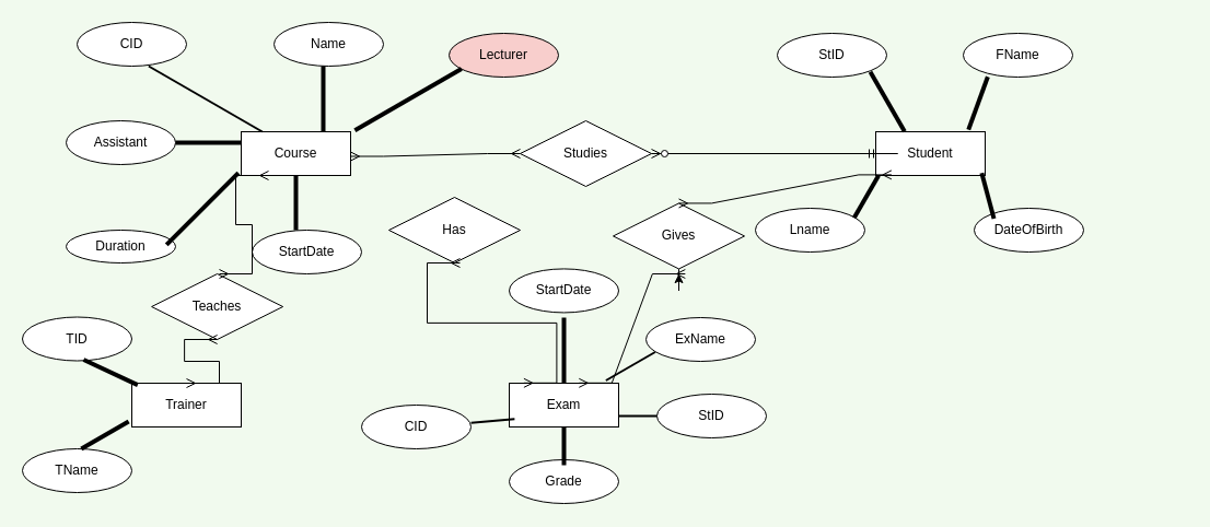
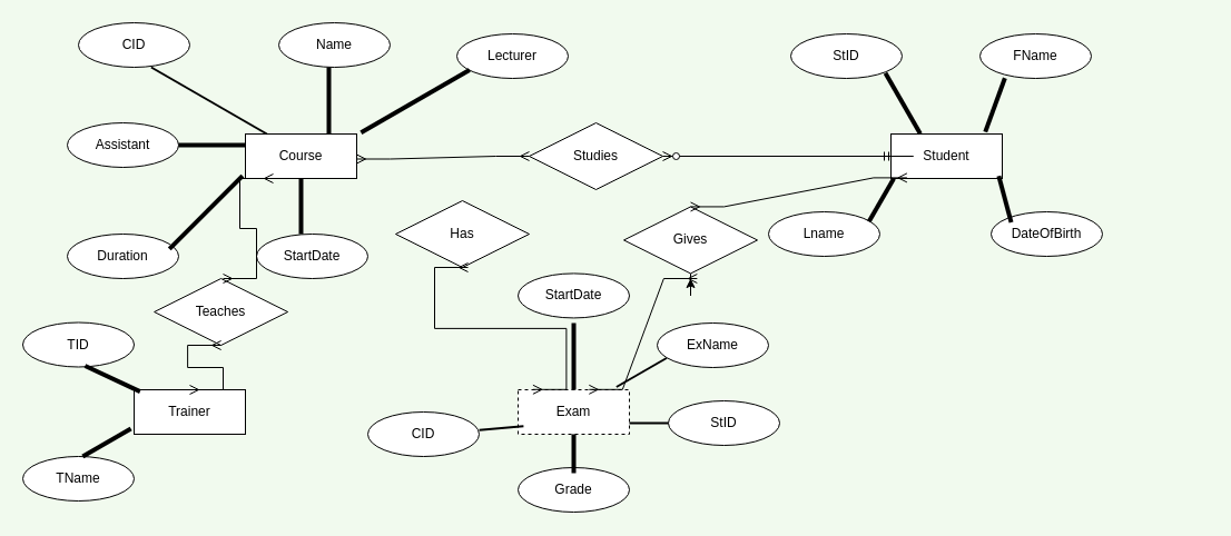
  <mxCell id="0" />
  <mxCell id="1" parent="0" />
  <mxCell id="2" value="Course" style="whiteSpace=wrap;html=1;align=center;" vertex="1" parent="1"><mxGeometry x="220" y="120" width="100" height="40" as="geometry" /></mxCell>
  <mxCell id="3" value="Student" style="whiteSpace=wrap;html=1;align=center;" vertex="1" parent="1"><mxGeometry x="800" y="120" width="100" height="40" as="geometry" /></mxCell>
  <mxCell id="4" value="CID" style="ellipse;whiteSpace=wrap;html=1;align=center;" vertex="1" parent="1"><mxGeometry x="70" y="20" width="100" height="40" as="geometry" /></mxCell>
  <mxCell id="5" value="Name" style="ellipse;whiteSpace=wrap;html=1;align=center;" vertex="1" parent="1"><mxGeometry x="250" y="20" width="100" height="40" as="geometry" /></mxCell>
  <mxCell id="6" value="Assistant" style="ellipse;whiteSpace=wrap;html=1;align=center;" vertex="1" parent="1"><mxGeometry x="60" y="110" width="100" height="40" as="geometry" /></mxCell>
  <mxCell id="7" value="StartDate" style="ellipse;whiteSpace=wrap;html=1;align=center;" vertex="1" parent="1"><mxGeometry x="230" y="210" width="100" height="40" as="geometry" /></mxCell>
- <mxCell id="8" value="Duration" style="ellipse;whiteSpace=wrap;html=1;align=center;" vertex="1" parent="1"><mxGeometry x="60" y="210" width="100" height="30" as="geometry" /></mxCell>
- <mxCell id="9" value="Lecturer" style="ellipse;whiteSpace=wrap;html=1;align=center;fillColor=#f8cecc;" vertex="1" parent="1"><mxGeometry x="410" y="30" width="100" height="40" as="geometry" /></mxCell>
+ <mxCell id="8" value="Duration" style="ellipse;whiteSpace=wrap;html=1;align=center;" vertex="1" parent="1"><mxGeometry x="60" y="210" width="100" height="40" as="geometry" /></mxCell>
+ <mxCell id="9" value="Lecturer" style="ellipse;whiteSpace=wrap;html=1;align=center;" vertex="1" parent="1"><mxGeometry x="410" y="30" width="100" height="40" as="geometry" /></mxCell>
  <mxCell id="10" value="Lname" style="ellipse;whiteSpace=wrap;html=1;align=center;" vertex="1" parent="1"><mxGeometry x="690" y="190" width="100" height="40" as="geometry" /></mxCell>
  <mxCell id="11" value="DateOfBirth" style="ellipse;whiteSpace=wrap;html=1;align=center;" vertex="1" parent="1"><mxGeometry x="890" y="190" width="100" height="40" as="geometry" /></mxCell>
  <mxCell id="12" value="FName" style="ellipse;whiteSpace=wrap;html=1;align=center;" vertex="1" parent="1"><mxGeometry x="880" y="30" width="100" height="40" as="geometry" /></mxCell>
  <mxCell id="13" value="StID" style="ellipse;whiteSpace=wrap;html=1;align=center;" vertex="1" parent="1"><mxGeometry x="710" y="30" width="100" height="40" as="geometry" /></mxCell>
  <mxCell id="14" value="" style="line;strokeWidth=2;html=1;rotation=30;" vertex="1" parent="1"><mxGeometry x="127.32" y="60" width="120" height="60" as="geometry" /></mxCell>
  <mxCell id="15" value="" style="line;strokeWidth=4;html=1;perimeter=backbonePerimeter;points=[];outlineConnect=0;" vertex="1" parent="1"><mxGeometry x="160" y="125" width="60" height="10" as="geometry" /></mxCell>
  <mxCell id="16" value="" style="line;strokeWidth=4;html=1;perimeter=backbonePerimeter;points=[];outlineConnect=0;rotation=-45;" vertex="1" parent="1"><mxGeometry x="138.11" y="185.43" width="92.93" height="10" as="geometry" /></mxCell>
  <mxCell id="17" value="" style="line;strokeWidth=4;direction=south;html=1;perimeter=backbonePerimeter;points=[];outlineConnect=0;" vertex="1" parent="1"><mxGeometry x="265" y="160" width="10" height="50" as="geometry" /></mxCell>
  <mxCell id="18" value="" style="line;strokeWidth=4;direction=south;html=1;perimeter=backbonePerimeter;points=[];outlineConnect=0;" vertex="1" parent="1"><mxGeometry x="290" y="60" width="10" height="60" as="geometry" /></mxCell>
  <mxCell id="19" value="" style="line;strokeWidth=4;direction=south;html=1;perimeter=backbonePerimeter;points=[];outlineConnect=0;rotation=60;" vertex="1" parent="1"><mxGeometry x="367.58" y="34.38" width="10" height="112.5" as="geometry" /></mxCell>
  <mxCell id="20" value="" style="line;strokeWidth=4;direction=south;html=1;perimeter=backbonePerimeter;points=[];outlineConnect=0;rotation=20;" vertex="1" parent="1"><mxGeometry x="888.55" y="68.24" width="10" height="51.51" as="geometry" /></mxCell>
  <mxCell id="21" value="" style="line;strokeWidth=4;direction=south;html=1;perimeter=backbonePerimeter;points=[];outlineConnect=0;rotation=-30;" vertex="1" parent="1"><mxGeometry x="805.67" y="61.16" width="10" height="62.68" as="geometry" /></mxCell>
  <mxCell id="22" value="" style="line;strokeWidth=4;direction=south;html=1;perimeter=backbonePerimeter;points=[];outlineConnect=0;rotation=30;" vertex="1" parent="1"><mxGeometry x="786.4" y="157" width="10" height="44.72" as="geometry" /></mxCell>
  <mxCell id="23" value="" style="line;strokeWidth=4;direction=south;html=1;perimeter=backbonePerimeter;points=[];outlineConnect=0;rotation=-15;" vertex="1" parent="1"><mxGeometry x="721.74" y="157.05" width="361.4" height="43.12" as="geometry" /></mxCell>
  <mxCell id="24" value="Studies" style="shape=rhombus;perimeter=rhombusPerimeter;whiteSpace=wrap;html=1;align=center;" vertex="1" parent="1"><mxGeometry x="475" y="110" width="120" height="60" as="geometry" /></mxCell>
  <mxCell id="25" value="" style="edgeStyle=entityRelationEdgeStyle;fontSize=12;html=1;endArrow=ERmany;startArrow=ERmany;rounded=0;entryX=0;entryY=0.5;entryDx=0;entryDy=0;" edge="1" parent="1" target="24"><mxGeometry width="100" height="100" relative="1" as="geometry"><mxPoint x="320" y="142.5" as="sourcePoint" /><mxPoint x="420" y="42.5" as="targetPoint" /></mxGeometry></mxCell>
  <mxCell id="26" value="" style="edgeStyle=entityRelationEdgeStyle;fontSize=12;html=1;endArrow=ERzeroToMany;startArrow=ERmandOne;rounded=0;entryX=1;entryY=0.5;entryDx=0;entryDy=0;" edge="1" parent="1" target="24"><mxGeometry width="100" height="100" relative="1" as="geometry"><mxPoint x="790" y="140" as="sourcePoint" /><mxPoint x="590" y="180" as="targetPoint" /></mxGeometry></mxCell>
- <mxCell id="27" value="Exam" style="whiteSpace=wrap;html=1;align=center;" vertex="1" parent="1"><mxGeometry x="465" y="350" width="100" height="40" as="geometry" /></mxCell>
+ <mxCell id="27" value="Exam" style="whiteSpace=wrap;html=1;align=center;dashed=1;" vertex="1" parent="1"><mxGeometry x="465" y="350" width="100" height="40" as="geometry" /></mxCell>
  <mxCell id="28" value="ExName" style="ellipse;whiteSpace=wrap;html=1;align=center;" vertex="1" parent="1"><mxGeometry x="590" y="290" width="100" height="40" as="geometry" /></mxCell>
  <mxCell id="29" value="CID" style="ellipse;whiteSpace=wrap;html=1;align=center;" vertex="1" parent="1"><mxGeometry x="330" y="370" width="100" height="40" as="geometry" /></mxCell>
  <mxCell id="30" value="StID" style="ellipse;whiteSpace=wrap;html=1;align=center;" vertex="1" parent="1"><mxGeometry x="600" y="360" width="100" height="40" as="geometry" /></mxCell>
  <mxCell id="31" value="Grade" style="ellipse;whiteSpace=wrap;html=1;align=center;" vertex="1" parent="1"><mxGeometry x="465" y="420" width="100" height="40" as="geometry" /></mxCell>
  <mxCell id="32" value="Has" style="shape=rhombus;perimeter=rhombusPerimeter;whiteSpace=wrap;html=1;align=center;" vertex="1" parent="1"><mxGeometry x="355" y="180" width="120" height="60" as="geometry" /></mxCell>
  <mxCell id="33" style="edgeStyle=orthogonalEdgeStyle;rounded=0;orthogonalLoop=1;jettySize=auto;html=1;" edge="1" parent="1" source="34"><mxGeometry relative="1" as="geometry"><mxPoint x="620" y="250" as="targetPoint" /></mxGeometry></mxCell>
  <mxCell id="34" value="Gives" style="shape=rhombus;perimeter=rhombusPerimeter;whiteSpace=wrap;html=1;align=center;" vertex="1" parent="1"><mxGeometry x="560" y="185.43" width="120" height="60" as="geometry" /></mxCell>
  <mxCell id="35" value="" style="line;strokeWidth=2;html=1;direction=south;rotation=85;" vertex="1" parent="1"><mxGeometry x="444.98" y="364.56" width="10" height="40" as="geometry" /></mxCell>
  <mxCell id="36" value="" style="line;strokeWidth=2;html=1;" vertex="1" parent="1"><mxGeometry x="565" y="375" width="35" height="10" as="geometry" /></mxCell>
  <mxCell id="37" value="" style="line;strokeWidth=4;direction=south;html=1;perimeter=backbonePerimeter;points=[];outlineConnect=0;" vertex="1" parent="1"><mxGeometry x="510" y="390" width="10" height="35" as="geometry" /></mxCell>
  <mxCell id="38" value="" style="line;strokeWidth=2;html=1;rotation=-30;" vertex="1" parent="1"><mxGeometry x="549.86" y="329.5" width="52.01" height="10" as="geometry" /></mxCell>
  <mxCell id="39" value="StartDate" style="ellipse;whiteSpace=wrap;html=1;align=center;" vertex="1" parent="1"><mxGeometry x="465" y="245.43" width="100" height="40" as="geometry" /></mxCell>
  <mxCell id="40" value="" style="line;strokeWidth=4;direction=south;html=1;perimeter=backbonePerimeter;points=[];outlineConnect=0;" vertex="1" parent="1"><mxGeometry x="510" y="290" width="10" height="60" as="geometry" /></mxCell>
  <mxCell id="41" value="" style="edgeStyle=entityRelationEdgeStyle;fontSize=12;html=1;endArrow=ERmany;startArrow=ERmany;rounded=0;exitX=0.134;exitY=-0.005;exitDx=0;exitDy=0;exitPerimeter=0;" edge="1" parent="1" source="27"><mxGeometry width="100" height="100" relative="1" as="geometry"><mxPoint x="320" y="340" as="sourcePoint" /><mxPoint x="420" y="240" as="targetPoint" /></mxGeometry></mxCell>
  <mxCell id="42" value="" style="edgeStyle=entityRelationEdgeStyle;fontSize=12;html=1;endArrow=ERmany;startArrow=ERmany;rounded=0;entryX=0.144;entryY=0.985;entryDx=0;entryDy=0;entryPerimeter=0;" edge="1" parent="1" target="3"><mxGeometry width="100" height="100" relative="1" as="geometry"><mxPoint x="620" y="185.43" as="sourcePoint" /><mxPoint x="720" y="85.43" as="targetPoint" /></mxGeometry></mxCell>
  <mxCell id="43" value="" style="edgeStyle=entityRelationEdgeStyle;fontSize=12;html=1;endArrow=ERmany;startArrow=ERmany;rounded=0;exitX=0.638;exitY=-0.005;exitDx=0;exitDy=0;exitPerimeter=0;" edge="1" parent="1" source="27"><mxGeometry width="100" height="100" relative="1" as="geometry"><mxPoint x="530" y="340" as="sourcePoint" /><mxPoint x="625.87" y="250" as="targetPoint" /></mxGeometry></mxCell>
  <mxCell id="44" value="Trainer" style="whiteSpace=wrap;html=1;align=center;" vertex="1" parent="1"><mxGeometry x="120" y="350" width="100" height="40" as="geometry" /></mxCell>
  <mxCell id="45" value="TID" style="ellipse;whiteSpace=wrap;html=1;align=center;" vertex="1" parent="1"><mxGeometry x="20" y="289.5" width="100" height="40" as="geometry" /></mxCell>
  <mxCell id="46" value="TName" style="ellipse;whiteSpace=wrap;html=1;align=center;" vertex="1" parent="1"><mxGeometry x="20" y="410" width="100" height="40" as="geometry" /></mxCell>
  <mxCell id="47" value="" style="line;strokeWidth=4;direction=south;html=1;perimeter=backbonePerimeter;points=[];outlineConnect=0;rotation=60;" vertex="1" parent="1"><mxGeometry x="90.48" y="372.5" width="10" height="50" as="geometry" /></mxCell>
  <mxCell id="48" value="" style="line;strokeWidth=4;direction=south;html=1;perimeter=backbonePerimeter;points=[];outlineConnect=0;rotation=-65;" vertex="1" parent="1"><mxGeometry x="95.67" y="312.76" width="10" height="54.56" as="geometry" /></mxCell>
  <mxCell id="49" value="Teaches" style="shape=rhombus;perimeter=rhombusPerimeter;whiteSpace=wrap;html=1;align=center;" vertex="1" parent="1"><mxGeometry x="138.11" y="250" width="120" height="60" as="geometry" /></mxCell>
  <mxCell id="50" value="" style="edgeStyle=entityRelationEdgeStyle;fontSize=12;html=1;endArrow=ERmany;startArrow=ERmany;rounded=0;entryX=0.25;entryY=1;entryDx=0;entryDy=0;" edge="1" parent="1" target="2"><mxGeometry width="100" height="100" relative="1" as="geometry"><mxPoint x="200" y="250" as="sourcePoint" /><mxPoint x="300" y="150" as="targetPoint" /></mxGeometry></mxCell>
  <mxCell id="51" value="" style="edgeStyle=entityRelationEdgeStyle;fontSize=12;html=1;endArrow=ERmany;startArrow=ERmany;rounded=0;entryX=0.5;entryY=1;entryDx=0;entryDy=0;" edge="1" parent="1" target="49"><mxGeometry width="100" height="100" relative="1" as="geometry"><mxPoint x="170" y="350" as="sourcePoint" /><mxPoint x="270" y="250" as="targetPoint" /></mxGeometry></mxCell>
